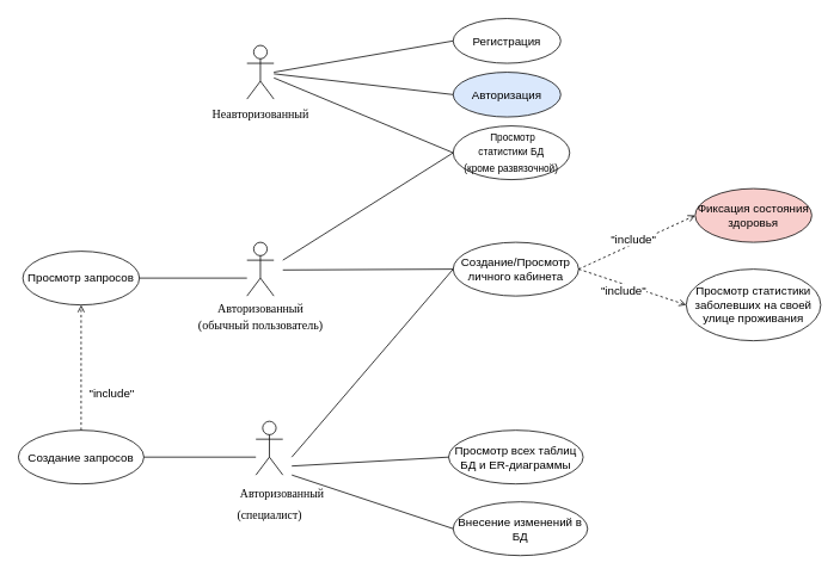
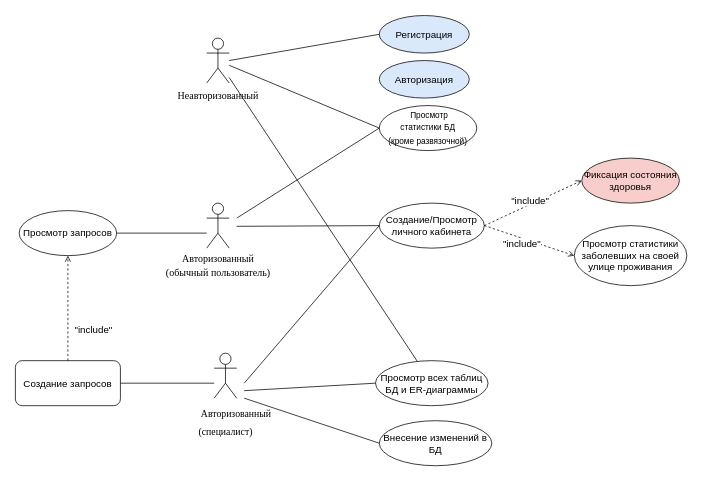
  <mxCell id="0" />
  <mxCell id="1" parent="0" />
  <mxCell id="2" value="&lt;span style=&quot;font-size: 10pt ; font-family: &amp;#34;times new roman&amp;#34; , serif&quot;&gt;Неавторизованный&lt;/span&gt;&lt;span style=&quot;font-size: medium&quot;&gt;&lt;/span&gt;" style="shape=umlActor;verticalLabelPosition=bottom;verticalAlign=top;html=1;outlineConnect=0;" vertex="1" parent="1"><mxGeometry x="275" y="50" width="30" height="60" as="geometry" /></mxCell>
  <mxCell id="3" value="&lt;span style=&quot;font-size: 10pt ; font-family: &amp;#34;times new roman&amp;#34; , serif&quot;&gt;Авторизованный &lt;br&gt;(обычный пользователь)&lt;/span&gt;&lt;span style=&quot;font-size: medium&quot;&gt;&lt;/span&gt;" style="shape=umlActor;verticalLabelPosition=bottom;verticalAlign=top;html=1;outlineConnect=0;" vertex="1" parent="1"><mxGeometry x="275" y="270" width="30" height="60" as="geometry" /></mxCell>
  <mxCell id="4" value="&lt;p class=&quot;a&quot; style=&quot;margin: 0cm ; text-align: justify ; text-indent: 21pt ; line-height: 28px ; font-family: &amp;#34;times new roman&amp;#34; , serif ; font-size: 13px&quot;&gt;&lt;font style=&quot;font-size: 13px&quot;&gt;Авторизованный&lt;/font&gt;&lt;/p&gt;&lt;span style=&quot;font-family: &amp;#34;times new roman&amp;#34; , serif ; font-size: 13px&quot;&gt;&lt;font style=&quot;font-size: 13px&quot;&gt;(специалист)&lt;/font&gt;&lt;/span&gt;&lt;span style=&quot;font-size: medium&quot;&gt;&lt;/span&gt;" style="shape=umlActor;verticalLabelPosition=bottom;verticalAlign=top;html=1;outlineConnect=0;" vertex="1" parent="1"><mxGeometry x="285" y="470" width="30" height="60" as="geometry" /></mxCell>
- <mxCell id="5" value="Регистрация" style="ellipse;whiteSpace=wrap;html=1;fontSize=13;" vertex="1" parent="1"><mxGeometry x="505" y="20" width="120" height="50" as="geometry" /></mxCell>
+ <mxCell id="5" value="Регистрация" style="ellipse;whiteSpace=wrap;html=1;fontSize=13;fillColor=#dae8fc;" vertex="1" parent="1"><mxGeometry x="505" y="20" width="120" height="50" as="geometry" /></mxCell>
  <mxCell id="6" value="Авторизация" style="ellipse;whiteSpace=wrap;html=1;fontSize=13;fillColor=#dae8fc;" vertex="1" parent="1"><mxGeometry x="505" y="80" width="120" height="50" as="geometry" /></mxCell>
- <mxCell id="7" value="" style="endArrow=none;html=1;rounded=0;fontSize=13;entryX=0;entryY=0.5;entryDx=0;entryDy=0;" edge="1" parent="1" source="2" target="6"><mxGeometry width="50" height="50" relative="1" as="geometry"><mxPoint x="305" y="80" as="sourcePoint" /><mxPoint x="565" y="210" as="targetPoint" /></mxGeometry></mxCell>
+ <mxCell id="7" value="" style="endArrow=none;html=1;rounded=0;fontSize=13;" edge="1" parent="1" source="2" target="27"><mxGeometry width="50" height="50" relative="1" as="geometry"><mxPoint x="305" y="80" as="sourcePoint" /><mxPoint x="565" y="210" as="targetPoint" /></mxGeometry></mxCell>
  <mxCell id="8" value="" style="endArrow=none;html=1;rounded=0;fontSize=13;entryX=0;entryY=0.5;entryDx=0;entryDy=0;" edge="1" parent="1" target="5"><mxGeometry width="50" height="50" relative="1" as="geometry"><mxPoint x="305" y="80" as="sourcePoint" /><mxPoint x="515" y="155" as="targetPoint" /></mxGeometry></mxCell>
  <mxCell id="9" value="&amp;nbsp;&lt;span style=&quot;font-size: 11px&quot;&gt;Просмотр статистики&amp;nbsp;БД&lt;br&gt;(кроме развязочной)&lt;/span&gt;&lt;span style=&quot;font-size: medium&quot;&gt;&lt;/span&gt;" style="ellipse;whiteSpace=wrap;html=1;fontSize=13;" vertex="1" parent="1"><mxGeometry x="505" y="140" width="130" height="60" as="geometry" /></mxCell>
  <mxCell id="10" value="" style="endArrow=none;html=1;rounded=0;fontSize=13;entryX=0;entryY=0.5;entryDx=0;entryDy=0;" edge="1" parent="1" source="2" target="9"><mxGeometry width="50" height="50" relative="1" as="geometry"><mxPoint x="315" y="91.744" as="sourcePoint" /><mxPoint x="515" y="115" as="targetPoint" /></mxGeometry></mxCell>
  <mxCell id="11" value="" style="endArrow=none;html=1;rounded=0;fontSize=13;" edge="1" parent="1"><mxGeometry width="50" height="50" relative="1" as="geometry"><mxPoint x="315" y="290" as="sourcePoint" /><mxPoint x="505" y="170" as="targetPoint" /></mxGeometry></mxCell>
  <mxCell id="12" value="Создание/Просмотр личного кабинета" style="ellipse;whiteSpace=wrap;html=1;fontSize=13;" vertex="1" parent="1"><mxGeometry x="505" y="270" width="140" height="60" as="geometry" /></mxCell>
  <mxCell id="13" value="" style="endArrow=none;html=1;rounded=0;fontSize=13;entryX=0;entryY=0.5;entryDx=0;entryDy=0;" edge="1" parent="1" target="12"><mxGeometry width="50" height="50" relative="1" as="geometry"><mxPoint x="315" y="300.93" as="sourcePoint" /><mxPoint x="515" y="180" as="targetPoint" /></mxGeometry></mxCell>
  <mxCell id="14" value="Просмотр запросов" style="ellipse;whiteSpace=wrap;html=1;fontSize=13;" vertex="1" parent="1"><mxGeometry x="25" y="280" width="130" height="60" as="geometry" /></mxCell>
  <mxCell id="15" value="Фиксация состояния здоровья" style="ellipse;whiteSpace=wrap;html=1;fontSize=13;fillColor=#f8cecc;" vertex="1" parent="1"><mxGeometry x="775" y="210" width="130" height="60" as="geometry" /></mxCell>
  <mxCell id="16" value="" style="endArrow=open;html=1;rounded=0;fontSize=13;entryX=0;entryY=0.5;entryDx=0;entryDy=0;exitX=1;exitY=0.5;exitDx=0;exitDy=0;endFill=0;dashed=1;" edge="1" parent="1" source="12" target="15"><mxGeometry width="50" height="50" relative="1" as="geometry"><mxPoint x="325" y="310.93" as="sourcePoint" /><mxPoint x="510" y="260" as="targetPoint" /></mxGeometry></mxCell>
  <mxCell id="17" value="&quot;include&quot;" style="edgeLabel;html=1;align=center;verticalAlign=middle;resizable=0;points=[];fontSize=13;fontFamily=Helvetica;" vertex="1" connectable="0" parent="16"><mxGeometry x="-0.462" y="-3" relative="1" as="geometry"><mxPoint x="24" y="-20" as="offset" /></mxGeometry></mxCell>
  <mxCell id="18" value="Просмотр статистики заболевших на своей улице проживания" style="ellipse;whiteSpace=wrap;html=1;fontSize=13;" vertex="1" parent="1"><mxGeometry x="765" y="300" width="150" height="80" as="geometry" /></mxCell>
  <mxCell id="19" value="" style="endArrow=open;html=1;rounded=0;fontSize=13;entryX=0;entryY=0.5;entryDx=0;entryDy=0;exitX=1;exitY=0.5;exitDx=0;exitDy=0;endFill=0;dashed=1;" edge="1" parent="1" source="12" target="18"><mxGeometry width="50" height="50" relative="1" as="geometry"><mxPoint x="635" y="261.96" as="sourcePoint" /><mxPoint x="692.1" y="438.04" as="targetPoint" /></mxGeometry></mxCell>
  <mxCell id="20" value="&quot;include&quot;" style="edgeLabel;html=1;align=center;verticalAlign=middle;resizable=0;points=[];fontSize=13;fontFamily=Helvetica;" vertex="1" connectable="0" parent="19"><mxGeometry x="-0.462" y="-3" relative="1" as="geometry"><mxPoint x="18" y="10" as="offset" /></mxGeometry></mxCell>
- <mxCell id="21" value="Создание запросов" style="ellipse;whiteSpace=wrap;html=1;fontSize=13;" vertex="1" parent="1"><mxGeometry x="20" y="480" width="140" height="60" as="geometry" /></mxCell>
+ <mxCell id="21" value="Создание запросов" style="whiteSpace=wrap;html=1;fontSize=13;rounded=1;" vertex="1" parent="1"><mxGeometry x="20" y="480" width="140" height="60" as="geometry" /></mxCell>
  <mxCell id="22" value="" style="endArrow=none;html=1;rounded=0;fontSize=13;entryX=1;entryY=0.5;entryDx=0;entryDy=0;" edge="1" parent="1" target="14"><mxGeometry width="50" height="50" relative="1" as="geometry"><mxPoint x="275" y="310" as="sourcePoint" /><mxPoint x="510" y="260" as="targetPoint" /></mxGeometry></mxCell>
  <mxCell id="23" value="" style="endArrow=none;html=1;rounded=0;fontSize=13;entryX=1;entryY=0.5;entryDx=0;entryDy=0;" edge="1" parent="1" target="21"><mxGeometry width="50" height="50" relative="1" as="geometry"><mxPoint x="285" y="510" as="sourcePoint" /><mxPoint x="515" y="395" as="targetPoint" /></mxGeometry></mxCell>
  <mxCell id="24" value="" style="endArrow=open;html=1;rounded=0;fontSize=13;entryX=0.5;entryY=1;entryDx=0;entryDy=0;exitX=0.5;exitY=0;exitDx=0;exitDy=0;endFill=0;dashed=1;" edge="1" parent="1" source="21" target="14"><mxGeometry width="50" height="50" relative="1" as="geometry"><mxPoint x="645" y="271.96" as="sourcePoint" /><mxPoint x="775" y="350" as="targetPoint" /></mxGeometry></mxCell>
  <mxCell id="25" value="&quot;include&quot;" style="edgeLabel;html=1;align=center;verticalAlign=middle;resizable=0;points=[];fontSize=13;fontFamily=Helvetica;" vertex="1" connectable="0" parent="24"><mxGeometry x="-0.462" y="-3" relative="1" as="geometry"><mxPoint x="30" y="-5" as="offset" /></mxGeometry></mxCell>
  <mxCell id="26" value="" style="endArrow=none;html=1;rounded=0;fontSize=13;entryX=0;entryY=0.5;entryDx=0;entryDy=0;" edge="1" parent="1" target="12"><mxGeometry width="50" height="50" relative="1" as="geometry"><mxPoint x="325" y="510" as="sourcePoint" /><mxPoint x="25" y="530" as="targetPoint" /></mxGeometry></mxCell>
  <mxCell id="27" value="Просмотр всех таблиц БД и ER-диаграммы" style="ellipse;whiteSpace=wrap;html=1;fontSize=13;" vertex="1" parent="1"><mxGeometry x="500" y="480" width="150" height="60" as="geometry" /></mxCell>
  <mxCell id="28" value="" style="endArrow=none;html=1;rounded=0;fontSize=13;entryX=0;entryY=0.5;entryDx=0;entryDy=0;" edge="1" parent="1" target="27"><mxGeometry width="50" height="50" relative="1" as="geometry"><mxPoint x="325" y="520" as="sourcePoint" /><mxPoint x="510" y="330" as="targetPoint" /></mxGeometry></mxCell>
  <mxCell id="29" value="Внесение изменений в БД" style="ellipse;whiteSpace=wrap;html=1;fontSize=13;" vertex="1" parent="1"><mxGeometry x="505" y="560" width="150" height="60" as="geometry" /></mxCell>
  <mxCell id="30" value="" style="endArrow=none;html=1;rounded=0;fontSize=13;entryX=0;entryY=0.5;entryDx=0;entryDy=0;" edge="1" parent="1" target="29"><mxGeometry width="50" height="50" relative="1" as="geometry"><mxPoint x="325" y="530" as="sourcePoint" /><mxPoint x="510" y="520" as="targetPoint" /></mxGeometry></mxCell>
